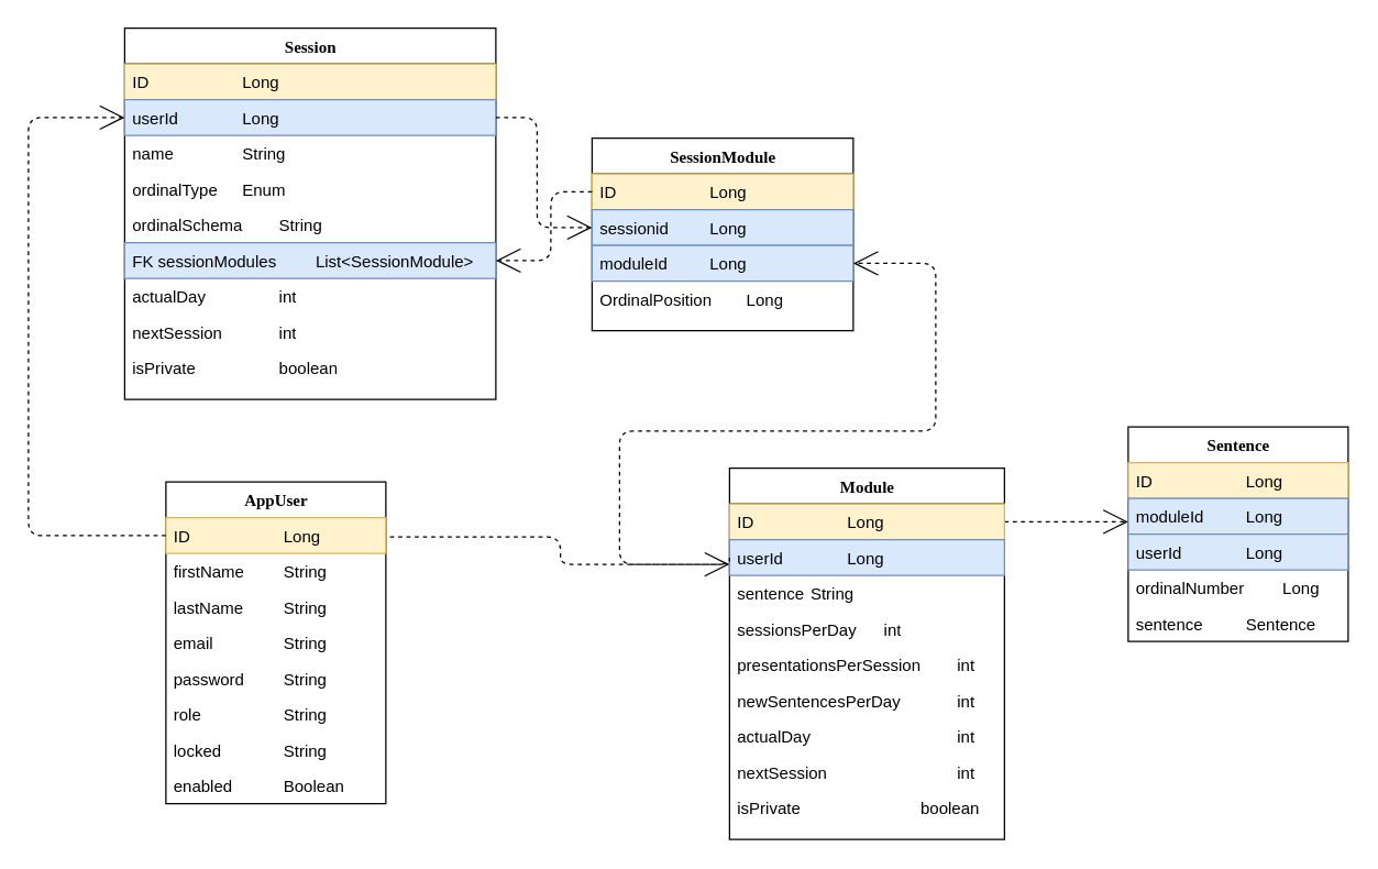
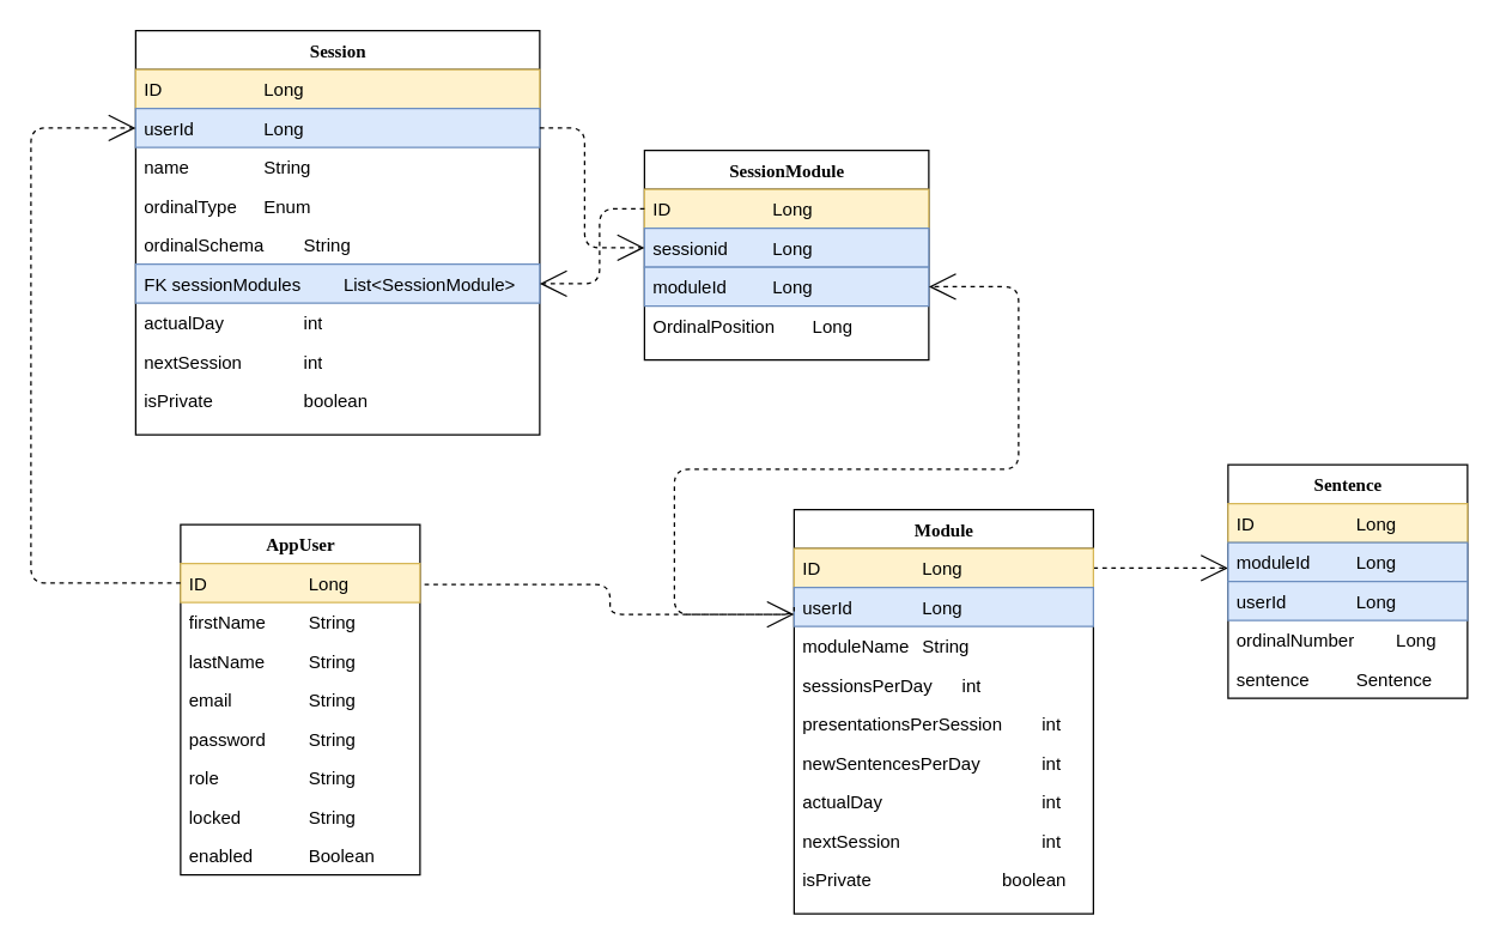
  <mxCell id="0" />
  <mxCell id="1" parent="0" />
  <mxCell id="2" value="AppUser" style="swimlane;html=1;fontStyle=1;align=center;verticalAlign=top;childLayout=stackLayout;horizontal=1;startSize=26;horizontalStack=0;resizeParent=1;resizeLast=0;collapsible=1;marginBottom=0;swimlaneFillColor=#ffffff;rounded=0;shadow=0;comic=0;labelBackgroundColor=none;strokeWidth=1;fillColor=none;fontFamily=Verdana;fontSize=12" vertex="1" parent="1"><mxGeometry x="120" y="350" width="160" height="234" as="geometry" /></mxCell>
  <mxCell id="3" value="ID &lt;span style=&quot;white-space: pre;&quot;&gt;&#09;&lt;/span&gt;&lt;span style=&quot;white-space: pre;&quot;&gt;&#09;&lt;/span&gt;&lt;span style=&quot;white-space: pre;&quot;&gt;&#09;&lt;/span&gt;Long" style="text;html=1;strokeColor=#d6b656;fillColor=#fff2cc;align=left;verticalAlign=top;spacingLeft=4;spacingRight=4;whiteSpace=wrap;overflow=hidden;rotatable=0;points=[[0,0.5],[1,0.5]];portConstraint=eastwest;" vertex="1" parent="2"><mxGeometry y="26" width="160" height="26" as="geometry" /></mxCell>
  <mxCell id="4" value="firstName&lt;span style=&quot;white-space: pre;&quot;&gt;&#09;&lt;/span&gt;&lt;span style=&quot;white-space: pre;&quot;&gt;&#09;&lt;/span&gt;String" style="text;html=1;strokeColor=none;fillColor=none;align=left;verticalAlign=top;spacingLeft=4;spacingRight=4;whiteSpace=wrap;overflow=hidden;rotatable=0;points=[[0,0.5],[1,0.5]];portConstraint=eastwest;" vertex="1" parent="2"><mxGeometry y="52" width="160" height="26" as="geometry" /></mxCell>
  <mxCell id="5" value="lastName&lt;span style=&quot;white-space: pre;&quot;&gt;&#09;&lt;/span&gt;&lt;span style=&quot;white-space: pre;&quot;&gt;&#09;&lt;/span&gt;String" style="text;html=1;strokeColor=none;fillColor=none;align=left;verticalAlign=top;spacingLeft=4;spacingRight=4;whiteSpace=wrap;overflow=hidden;rotatable=0;points=[[0,0.5],[1,0.5]];portConstraint=eastwest;" vertex="1" parent="2"><mxGeometry y="78" width="160" height="26" as="geometry" /></mxCell>
  <mxCell id="6" value="email&lt;span style=&quot;white-space: pre;&quot;&gt;&#09;&lt;/span&gt;&lt;span style=&quot;white-space: pre;&quot;&gt;&#09;&lt;/span&gt;String" style="text;html=1;strokeColor=none;fillColor=none;align=left;verticalAlign=top;spacingLeft=4;spacingRight=4;whiteSpace=wrap;overflow=hidden;rotatable=0;points=[[0,0.5],[1,0.5]];portConstraint=eastwest;" vertex="1" parent="2"><mxGeometry y="104" width="160" height="26" as="geometry" /></mxCell>
  <mxCell id="7" value="password&lt;span style=&quot;white-space: pre;&quot;&gt;&#09;&lt;/span&gt;&lt;span style=&quot;white-space: pre;&quot;&gt;&#09;&lt;/span&gt;String" style="text;html=1;strokeColor=none;fillColor=none;align=left;verticalAlign=top;spacingLeft=4;spacingRight=4;whiteSpace=wrap;overflow=hidden;rotatable=0;points=[[0,0.5],[1,0.5]];portConstraint=eastwest;" vertex="1" parent="2"><mxGeometry y="130" width="160" height="26" as="geometry" /></mxCell>
  <mxCell id="8" value="role&lt;span style=&quot;white-space: pre;&quot;&gt;&#09;&lt;/span&gt;&lt;span style=&quot;white-space: pre;&quot;&gt;&#09;&lt;/span&gt;&lt;span style=&quot;white-space: pre;&quot;&gt;&#09;&lt;/span&gt;String" style="text;html=1;strokeColor=none;fillColor=none;align=left;verticalAlign=top;spacingLeft=4;spacingRight=4;whiteSpace=wrap;overflow=hidden;rotatable=0;points=[[0,0.5],[1,0.5]];portConstraint=eastwest;" vertex="1" parent="2"><mxGeometry y="156" width="160" height="26" as="geometry" /></mxCell>
  <mxCell id="9" value="locked&lt;span style=&quot;white-space: pre;&quot;&gt;&#09;&lt;/span&gt;&lt;span style=&quot;white-space: pre;&quot;&gt;&#09;&lt;/span&gt;String" style="text;html=1;strokeColor=none;fillColor=none;align=left;verticalAlign=top;spacingLeft=4;spacingRight=4;whiteSpace=wrap;overflow=hidden;rotatable=0;points=[[0,0.5],[1,0.5]];portConstraint=eastwest;" vertex="1" parent="2"><mxGeometry y="182" width="160" height="26" as="geometry" /></mxCell>
  <mxCell id="10" value="enabled&lt;span style=&quot;white-space: pre;&quot;&gt;&#09;&lt;/span&gt;&lt;span style=&quot;white-space: pre;&quot;&gt;&#09;&lt;/span&gt;Boolean" style="text;html=1;strokeColor=none;fillColor=none;align=left;verticalAlign=top;spacingLeft=4;spacingRight=4;whiteSpace=wrap;overflow=hidden;rotatable=0;points=[[0,0.5],[1,0.5]];portConstraint=eastwest;" vertex="1" parent="2"><mxGeometry y="208" width="160" height="26" as="geometry" /></mxCell>
  <mxCell id="11" style="edgeStyle=elbowEdgeStyle;html=1;labelBackgroundColor=none;startFill=0;startSize=8;endArrow=open;endFill=0;endSize=16;fontFamily=Verdana;fontSize=12;elbow=vertical;dashed=1;exitX=1;exitY=0.5;exitDx=0;exitDy=0;" edge="1" parent="1" target="24" source="13"><mxGeometry relative="1" as="geometry"><mxPoint x="819" y="455" as="sourcePoint" /><mxPoint x="880" y="380" as="targetPoint" /></mxGeometry></mxCell>
  <mxCell id="12" value="Module" style="swimlane;html=1;fontStyle=1;align=center;verticalAlign=top;childLayout=stackLayout;horizontal=1;startSize=26;horizontalStack=0;resizeParent=1;resizeLast=0;collapsible=1;marginBottom=0;swimlaneFillColor=#ffffff;rounded=0;shadow=0;comic=0;labelBackgroundColor=none;strokeWidth=1;fillColor=none;fontFamily=Verdana;fontSize=12" vertex="1" parent="1"><mxGeometry x="530" y="340" width="200" height="270" as="geometry" /></mxCell>
  <mxCell id="13" value="ID&lt;span style=&quot;white-space: pre;&quot;&gt;&#09;&lt;/span&gt;&lt;span style=&quot;white-space: pre;&quot;&gt;&#09;&lt;/span&gt;&lt;span style=&quot;white-space: pre;&quot;&gt;&#09;&lt;/span&gt;Long" style="text;html=1;strokeColor=#d6b656;fillColor=#fff2cc;align=left;verticalAlign=top;spacingLeft=4;spacingRight=4;whiteSpace=wrap;overflow=hidden;rotatable=0;points=[[0,0.5],[1,0.5]];portConstraint=eastwest;" vertex="1" parent="12"><mxGeometry y="26" width="200" height="26" as="geometry" /></mxCell>
  <mxCell id="14" value="userId&lt;span style=&quot;white-space: pre;&quot;&gt;&#09;&lt;span style=&quot;white-space: pre;&quot;&gt;&#09;&lt;/span&gt;&lt;/span&gt;Long" style="text;html=1;strokeColor=#6c8ebf;fillColor=#dae8fc;align=left;verticalAlign=top;spacingLeft=4;spacingRight=4;whiteSpace=wrap;overflow=hidden;rotatable=0;points=[[0,0.5],[1,0.5]];portConstraint=eastwest;" vertex="1" parent="12"><mxGeometry y="52" width="200" height="26" as="geometry" /></mxCell>
- <mxCell id="15" value="&lt;div&gt;sentence&lt;span style=&quot;white-space: pre;&quot;&gt;&#09;&lt;/span&gt;String&lt;/div&gt;" style="text;html=1;strokeColor=none;fillColor=none;align=left;verticalAlign=top;spacingLeft=4;spacingRight=4;whiteSpace=wrap;overflow=hidden;rotatable=0;points=[[0,0.5],[1,0.5]];portConstraint=eastwest;" vertex="1" parent="12"><mxGeometry y="78" width="200" height="26" as="geometry" /></mxCell>
+ <mxCell id="15" value="&lt;div&gt;moduleName&lt;span style=&quot;white-space: pre;&quot;&gt;&#09;&lt;/span&gt;String&lt;/div&gt;" style="text;html=1;strokeColor=none;fillColor=none;align=left;verticalAlign=top;spacingLeft=4;spacingRight=4;whiteSpace=wrap;overflow=hidden;rotatable=0;points=[[0,0.5],[1,0.5]];portConstraint=eastwest;" vertex="1" parent="12"><mxGeometry y="78" width="200" height="26" as="geometry" /></mxCell>
  <mxCell id="16" value="sessionsPerDay&lt;span style=&quot;white-space: pre;&quot;&gt;&#09;&lt;/span&gt;int" style="text;html=1;strokeColor=none;fillColor=none;align=left;verticalAlign=top;spacingLeft=4;spacingRight=4;whiteSpace=wrap;overflow=hidden;rotatable=0;points=[[0,0.5],[1,0.5]];portConstraint=eastwest;" vertex="1" parent="12"><mxGeometry y="104" width="200" height="26" as="geometry" /></mxCell>
  <mxCell id="17" value="presentationsPerSession&lt;span style=&quot;white-space: pre;&quot;&gt;&#09;&lt;/span&gt;int" style="text;html=1;strokeColor=none;fillColor=none;align=left;verticalAlign=top;spacingLeft=4;spacingRight=4;whiteSpace=wrap;overflow=hidden;rotatable=0;points=[[0,0.5],[1,0.5]];portConstraint=eastwest;" vertex="1" parent="12"><mxGeometry y="130" width="200" height="26" as="geometry" /></mxCell>
  <mxCell id="18" value="newSentencesPerDay&lt;span style=&quot;white-space: pre;&quot;&gt;&#09;&lt;/span&gt;&lt;span style=&quot;white-space: pre;&quot;&gt;&#09;&lt;/span&gt;int" style="text;html=1;strokeColor=none;fillColor=none;align=left;verticalAlign=top;spacingLeft=4;spacingRight=4;whiteSpace=wrap;overflow=hidden;rotatable=0;points=[[0,0.5],[1,0.5]];portConstraint=eastwest;" vertex="1" parent="12"><mxGeometry y="156" width="200" height="26" as="geometry" /></mxCell>
  <mxCell id="19" value="actualDay&lt;span style=&quot;white-space: pre;&quot;&gt;&#09;&lt;/span&gt;&lt;span style=&quot;white-space: pre;&quot;&gt;&#09;&lt;/span&gt;&lt;span style=&quot;white-space: pre;&quot;&gt;&#09;&lt;/span&gt;&lt;span style=&quot;white-space: pre;&quot;&gt;&#09;&lt;/span&gt;int" style="text;html=1;strokeColor=none;fillColor=none;align=left;verticalAlign=top;spacingLeft=4;spacingRight=4;whiteSpace=wrap;overflow=hidden;rotatable=0;points=[[0,0.5],[1,0.5]];portConstraint=eastwest;" vertex="1" parent="12"><mxGeometry y="182" width="200" height="26" as="geometry" /></mxCell>
  <mxCell id="20" value="nextSession&lt;span style=&quot;white-space: pre;&quot;&gt;&#09;&lt;/span&gt;&lt;span style=&quot;white-space: pre;&quot;&gt;&#09;&lt;/span&gt;&lt;span style=&quot;white-space: pre;&quot;&gt;&#09;&lt;/span&gt;&lt;span style=&quot;white-space: pre;&quot;&gt;&#09;&lt;/span&gt;int" style="text;html=1;strokeColor=none;fillColor=none;align=left;verticalAlign=top;spacingLeft=4;spacingRight=4;whiteSpace=wrap;overflow=hidden;rotatable=0;points=[[0,0.5],[1,0.5]];portConstraint=eastwest;" vertex="1" parent="12"><mxGeometry y="208" width="200" height="26" as="geometry" /></mxCell>
  <mxCell id="21" value="isPrivate&lt;span style=&quot;white-space: pre;&quot;&gt;&#09;&lt;/span&gt;&lt;span style=&quot;white-space: pre;&quot;&gt;&#09;&lt;/span&gt;&lt;span style=&quot;white-space: pre;&quot;&gt;&#09;&lt;/span&gt;&lt;span style=&quot;white-space: pre;&quot;&gt;&#09;&lt;/span&gt;boolean" style="text;html=1;strokeColor=none;fillColor=none;align=left;verticalAlign=top;spacingLeft=4;spacingRight=4;whiteSpace=wrap;overflow=hidden;rotatable=0;points=[[0,0.5],[1,0.5]];portConstraint=eastwest;" vertex="1" parent="12"><mxGeometry y="234" width="200" height="26" as="geometry" /></mxCell>
  <mxCell id="22" value="Sentence" style="swimlane;html=1;fontStyle=1;align=center;verticalAlign=top;childLayout=stackLayout;horizontal=1;startSize=26;horizontalStack=0;resizeParent=1;resizeLast=0;collapsible=1;marginBottom=0;swimlaneFillColor=#ffffff;rounded=0;shadow=0;comic=0;labelBackgroundColor=none;strokeWidth=1;fillColor=none;fontFamily=Verdana;fontSize=12" vertex="1" parent="1"><mxGeometry x="820" y="310" width="160" height="156" as="geometry" /></mxCell>
  <mxCell id="23" value="ID&lt;span style=&quot;white-space: pre;&quot;&gt;&#09;&lt;/span&gt;&lt;span style=&quot;white-space: pre;&quot;&gt;&#09;&lt;/span&gt;&lt;span style=&quot;white-space: pre;&quot;&gt;&#09;&lt;/span&gt;Long" style="text;html=1;strokeColor=#d6b656;fillColor=#fff2cc;align=left;verticalAlign=top;spacingLeft=4;spacingRight=4;whiteSpace=wrap;overflow=hidden;rotatable=0;points=[[0,0.5],[1,0.5]];portConstraint=eastwest;" vertex="1" parent="22"><mxGeometry y="26" width="160" height="26" as="geometry" /></mxCell>
  <mxCell id="24" value="moduleId&lt;span style=&quot;white-space: pre;&quot;&gt;&#09;&lt;/span&gt;&lt;span style=&quot;white-space: pre;&quot;&gt;&#09;&lt;/span&gt;Long" style="text;html=1;align=left;verticalAlign=top;spacingLeft=4;spacingRight=4;whiteSpace=wrap;overflow=hidden;rotatable=0;points=[[0,0.5],[1,0.5]];portConstraint=eastwest;fillColor=#dae8fc;strokeColor=#6c8ebf;" vertex="1" parent="22"><mxGeometry y="52" width="160" height="26" as="geometry" /></mxCell>
  <mxCell id="25" value="userId&lt;span style=&quot;white-space: pre;&quot;&gt;&#09;&lt;/span&gt;&lt;span style=&quot;white-space: pre;&quot;&gt;&#09;&lt;/span&gt;Long" style="text;html=1;strokeColor=#6c8ebf;fillColor=#dae8fc;align=left;verticalAlign=top;spacingLeft=4;spacingRight=4;whiteSpace=wrap;overflow=hidden;rotatable=0;points=[[0,0.5],[1,0.5]];portConstraint=eastwest;" vertex="1" parent="22"><mxGeometry y="78" width="160" height="26" as="geometry" /></mxCell>
  <mxCell id="26" value="ordinalNumber&lt;span style=&quot;white-space: pre;&quot;&gt;&#09;&lt;/span&gt;Long" style="text;html=1;strokeColor=none;fillColor=none;align=left;verticalAlign=top;spacingLeft=4;spacingRight=4;whiteSpace=wrap;overflow=hidden;rotatable=0;points=[[0,0.5],[1,0.5]];portConstraint=eastwest;" vertex="1" parent="22"><mxGeometry y="104" width="160" height="26" as="geometry" /></mxCell>
  <mxCell id="27" value="sentence&lt;span style=&quot;white-space: pre;&quot;&gt;&#09;&lt;/span&gt;&lt;span style=&quot;white-space: pre;&quot;&gt;&#09;&lt;/span&gt;Sentence" style="text;html=1;strokeColor=none;fillColor=none;align=left;verticalAlign=top;spacingLeft=4;spacingRight=4;whiteSpace=wrap;overflow=hidden;rotatable=0;points=[[0,0.5],[1,0.5]];portConstraint=eastwest;" vertex="1" parent="22"><mxGeometry y="130" width="160" height="26" as="geometry" /></mxCell>
  <mxCell id="28" style="edgeStyle=elbowEdgeStyle;html=1;labelBackgroundColor=none;startFill=0;startSize=8;endArrow=open;endFill=0;endSize=16;fontFamily=Verdana;fontSize=12;dashed=1;entryX=0;entryY=0.692;entryDx=0;entryDy=0;entryPerimeter=0;" edge="1" parent="1" target="14"><mxGeometry relative="1" as="geometry"><mxPoint x="283" y="390" as="sourcePoint" /><mxPoint x="560" y="430" as="targetPoint" /></mxGeometry></mxCell>
  <mxCell id="29" value="Session" style="swimlane;html=1;fontStyle=1;align=center;verticalAlign=top;childLayout=stackLayout;horizontal=1;startSize=26;horizontalStack=0;resizeParent=1;resizeLast=0;collapsible=1;marginBottom=0;swimlaneFillColor=#ffffff;rounded=0;shadow=0;comic=0;labelBackgroundColor=none;strokeWidth=1;fillColor=none;fontFamily=Verdana;fontSize=12" vertex="1" parent="1"><mxGeometry x="90" y="20" width="270" height="270" as="geometry" /></mxCell>
  <mxCell id="30" value="ID&lt;span style=&quot;white-space: pre;&quot;&gt;&#09;&lt;/span&gt;&lt;span style=&quot;white-space: pre;&quot;&gt;&#09;&lt;/span&gt;&lt;span style=&quot;white-space: pre;&quot;&gt;&#09;&lt;/span&gt;Long" style="text;html=1;strokeColor=#d6b656;fillColor=#fff2cc;align=left;verticalAlign=top;spacingLeft=4;spacingRight=4;whiteSpace=wrap;overflow=hidden;rotatable=0;points=[[0,0.5],[1,0.5]];portConstraint=eastwest;" vertex="1" parent="29"><mxGeometry y="26" width="270" height="26" as="geometry" /></mxCell>
  <mxCell id="31" value="userId&lt;span style=&quot;white-space: pre;&quot;&gt;&#09;&lt;span style=&quot;white-space: pre;&quot;&gt;&#09;&lt;/span&gt;&lt;/span&gt;Long" style="text;html=1;strokeColor=#6c8ebf;fillColor=#dae8fc;align=left;verticalAlign=top;spacingLeft=4;spacingRight=4;whiteSpace=wrap;overflow=hidden;rotatable=0;points=[[0,0.5],[1,0.5]];portConstraint=eastwest;" vertex="1" parent="29"><mxGeometry y="52" width="270" height="26" as="geometry" /></mxCell>
  <mxCell id="32" value="&lt;div&gt;name&lt;span style=&quot;white-space: pre;&quot;&gt;&#09;&lt;/span&gt;&lt;span style=&quot;white-space: pre;&quot;&gt;&#09;&lt;/span&gt;String&lt;/div&gt;" style="text;html=1;strokeColor=none;fillColor=none;align=left;verticalAlign=top;spacingLeft=4;spacingRight=4;whiteSpace=wrap;overflow=hidden;rotatable=0;points=[[0,0.5],[1,0.5]];portConstraint=eastwest;" vertex="1" parent="29"><mxGeometry y="78" width="270" height="26" as="geometry" /></mxCell>
  <mxCell id="33" value="ordinalType&lt;span style=&quot;white-space: pre;&quot;&gt;&#09;&lt;/span&gt;Enum" style="text;html=1;strokeColor=none;fillColor=none;align=left;verticalAlign=top;spacingLeft=4;spacingRight=4;whiteSpace=wrap;overflow=hidden;rotatable=0;points=[[0,0.5],[1,0.5]];portConstraint=eastwest;" vertex="1" parent="29"><mxGeometry y="104" width="270" height="26" as="geometry" /></mxCell>
  <mxCell id="34" value="ordinalSchema&lt;span style=&quot;white-space: pre;&quot;&gt;&#09;&lt;/span&gt;String" style="text;html=1;strokeColor=none;fillColor=none;align=left;verticalAlign=top;spacingLeft=4;spacingRight=4;whiteSpace=wrap;overflow=hidden;rotatable=0;points=[[0,0.5],[1,0.5]];portConstraint=eastwest;" vertex="1" parent="29"><mxGeometry y="130" width="270" height="26" as="geometry" /></mxCell>
  <mxCell id="35" value="FK sessionModules&lt;span style=&quot;white-space: pre;&quot;&gt;&#09;&lt;span style=&quot;white-space: pre;&quot;&gt;&#09;&lt;/span&gt;&lt;/span&gt;List&amp;lt;SessionModule&amp;gt;" style="text;html=1;strokeColor=#6c8ebf;fillColor=#dae8fc;align=left;verticalAlign=top;spacingLeft=4;spacingRight=4;whiteSpace=wrap;overflow=hidden;rotatable=0;points=[[0,0.5],[1,0.5]];portConstraint=eastwest;" vertex="1" parent="29"><mxGeometry y="156" width="270" height="26" as="geometry" /></mxCell>
  <mxCell id="36" value="actualDay&lt;span style=&quot;white-space: pre;&quot;&gt;&#09;&lt;/span&gt;&lt;span style=&quot;white-space: pre;&quot;&gt;&#09;&lt;/span&gt;int" style="text;html=1;strokeColor=none;fillColor=none;align=left;verticalAlign=top;spacingLeft=4;spacingRight=4;whiteSpace=wrap;overflow=hidden;rotatable=0;points=[[0,0.5],[1,0.5]];portConstraint=eastwest;" vertex="1" parent="29"><mxGeometry y="182" width="270" height="26" as="geometry" /></mxCell>
  <mxCell id="37" value="nextSession&lt;span style=&quot;white-space: pre;&quot;&gt;&#09;&lt;/span&gt;&lt;span style=&quot;white-space: pre;&quot;&gt;&#09;&lt;/span&gt;int" style="text;html=1;strokeColor=none;fillColor=none;align=left;verticalAlign=top;spacingLeft=4;spacingRight=4;whiteSpace=wrap;overflow=hidden;rotatable=0;points=[[0,0.5],[1,0.5]];portConstraint=eastwest;" vertex="1" parent="29"><mxGeometry y="208" width="270" height="26" as="geometry" /></mxCell>
  <mxCell id="38" value="isPrivate&lt;span style=&quot;white-space: pre;&quot;&gt;&#09;&lt;/span&gt;&lt;span style=&quot;white-space: pre;&quot;&gt;&#09;&lt;/span&gt;&lt;span style=&quot;white-space: pre;&quot;&gt;&#09;&lt;/span&gt;boolean" style="text;html=1;strokeColor=none;fillColor=none;align=left;verticalAlign=top;spacingLeft=4;spacingRight=4;whiteSpace=wrap;overflow=hidden;rotatable=0;points=[[0,0.5],[1,0.5]];portConstraint=eastwest;" vertex="1" parent="29"><mxGeometry y="234" width="270" height="26" as="geometry" /></mxCell>
  <mxCell id="39" value="SessionModule" style="swimlane;html=1;fontStyle=1;align=center;verticalAlign=top;childLayout=stackLayout;horizontal=1;startSize=26;horizontalStack=0;resizeParent=1;resizeLast=0;collapsible=1;marginBottom=0;swimlaneFillColor=#ffffff;rounded=0;shadow=0;comic=0;labelBackgroundColor=none;strokeWidth=1;fillColor=none;fontFamily=Verdana;fontSize=12" vertex="1" parent="1"><mxGeometry x="430" y="100" width="190" height="140" as="geometry" /></mxCell>
  <mxCell id="40" value="ID&lt;span style=&quot;white-space: pre;&quot;&gt;&#09;&lt;/span&gt;&lt;span style=&quot;white-space: pre;&quot;&gt;&#09;&lt;/span&gt;&lt;span style=&quot;white-space: pre;&quot;&gt;&#09;&lt;/span&gt;Long" style="text;html=1;strokeColor=#d6b656;fillColor=#fff2cc;align=left;verticalAlign=top;spacingLeft=4;spacingRight=4;whiteSpace=wrap;overflow=hidden;rotatable=0;points=[[0,0.5],[1,0.5]];portConstraint=eastwest;" vertex="1" parent="39"><mxGeometry y="26" width="190" height="26" as="geometry" /></mxCell>
  <mxCell id="41" value="sessionid&lt;span style=&quot;white-space: pre;&quot;&gt;&#09;&lt;/span&gt;&lt;span style=&quot;white-space: pre;&quot;&gt;&#09;&lt;/span&gt;Long" style="text;html=1;strokeColor=#6c8ebf;fillColor=#dae8fc;align=left;verticalAlign=top;spacingLeft=4;spacingRight=4;whiteSpace=wrap;overflow=hidden;rotatable=0;points=[[0,0.5],[1,0.5]];portConstraint=eastwest;" vertex="1" parent="39"><mxGeometry y="52" width="190" height="26" as="geometry" /></mxCell>
  <mxCell id="42" value="&lt;div&gt;moduleId&lt;span style=&quot;white-space: pre;&quot;&gt;&#09;&lt;/span&gt;&lt;span style=&quot;white-space: pre;&quot;&gt;&#09;&lt;/span&gt;Long&lt;/div&gt;" style="text;html=1;strokeColor=#6c8ebf;fillColor=#dae8fc;align=left;verticalAlign=top;spacingLeft=4;spacingRight=4;whiteSpace=wrap;overflow=hidden;rotatable=0;points=[[0,0.5],[1,0.5]];portConstraint=eastwest;" vertex="1" parent="39"><mxGeometry y="78" width="190" height="26" as="geometry" /></mxCell>
  <mxCell id="43" value="OrdinalPosition&lt;span style=&quot;white-space: pre;&quot;&gt;&#09;&lt;/span&gt;Long" style="text;html=1;strokeColor=none;fillColor=none;align=left;verticalAlign=top;spacingLeft=4;spacingRight=4;whiteSpace=wrap;overflow=hidden;rotatable=0;points=[[0,0.5],[1,0.5]];portConstraint=eastwest;" vertex="1" parent="39"><mxGeometry y="104" width="190" height="26" as="geometry" /></mxCell>
  <mxCell id="44" style="edgeStyle=orthogonalEdgeStyle;rounded=1;orthogonalLoop=1;jettySize=auto;html=1;exitX=1;exitY=0.5;exitDx=0;exitDy=0;entryX=0;entryY=0.5;entryDx=0;entryDy=0;dashed=1;strokeColor=default;align=center;verticalAlign=middle;fontFamily=Verdana;fontSize=12;fontColor=default;labelBackgroundColor=none;startFill=0;startSize=8;endArrow=open;endFill=0;endSize=16;" edge="1" parent="1" source="31" target="41"><mxGeometry relative="1" as="geometry" /></mxCell>
  <mxCell id="45" style="edgeStyle=orthogonalEdgeStyle;rounded=1;orthogonalLoop=1;jettySize=auto;html=1;exitX=0;exitY=0.5;exitDx=0;exitDy=0;entryX=1;entryY=0.5;entryDx=0;entryDy=0;dashed=1;strokeColor=default;align=center;verticalAlign=middle;fontFamily=Verdana;fontSize=12;fontColor=default;labelBackgroundColor=none;startFill=0;startSize=8;endArrow=open;endFill=0;endSize=16;" edge="1" parent="1" source="14" target="42"><mxGeometry relative="1" as="geometry"><Array as="points"><mxPoint x="530" y="410" /><mxPoint x="450" y="410" /><mxPoint x="450" y="313" /><mxPoint x="680" y="313" /><mxPoint x="680" y="191" /></Array></mxGeometry></mxCell>
  <mxCell id="46" style="edgeStyle=orthogonalEdgeStyle;rounded=1;orthogonalLoop=1;jettySize=auto;html=1;exitX=0;exitY=0.5;exitDx=0;exitDy=0;entryX=1;entryY=0.5;entryDx=0;entryDy=0;dashed=1;strokeColor=default;align=center;verticalAlign=middle;fontFamily=Verdana;fontSize=12;fontColor=default;labelBackgroundColor=none;startFill=0;startSize=8;endArrow=open;endFill=0;endSize=16;" edge="1" parent="1" source="40" target="35"><mxGeometry relative="1" as="geometry" /></mxCell>
  <mxCell id="47" style="edgeStyle=orthogonalEdgeStyle;rounded=1;orthogonalLoop=1;jettySize=auto;html=1;exitX=0;exitY=0.5;exitDx=0;exitDy=0;entryX=0;entryY=0.5;entryDx=0;entryDy=0;dashed=1;strokeColor=default;align=center;verticalAlign=middle;fontFamily=Verdana;fontSize=12;fontColor=default;labelBackgroundColor=none;startFill=0;startSize=8;endArrow=open;endFill=0;endSize=16;" edge="1" parent="1" source="3" target="31"><mxGeometry relative="1" as="geometry"><Array as="points"><mxPoint x="20" y="389" /><mxPoint x="20" y="85" /></Array></mxGeometry></mxCell>
